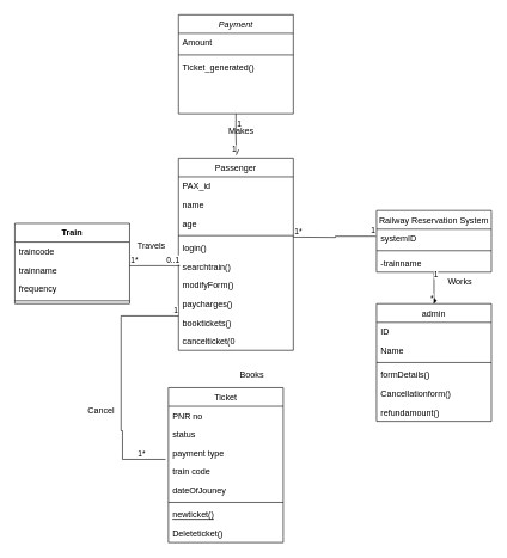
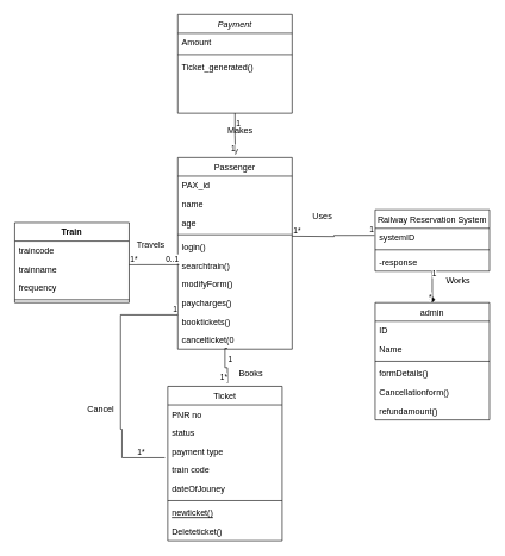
  <mxCell id="0" />
  <mxCell id="1" parent="0" />
  <mxCell id="2" value="Payment" style="swimlane;fontStyle=2;align=center;verticalAlign=top;childLayout=stackLayout;horizontal=1;startSize=26;horizontalStack=0;resizeParent=1;resizeLast=0;collapsible=1;marginBottom=0;rounded=0;shadow=0;strokeWidth=1;" parent="1" vertex="1"><mxGeometry x="248" y="20" width="160" height="138" as="geometry"><mxRectangle x="230" y="140" width="160" height="26" as="alternateBounds" /></mxGeometry></mxCell>
  <mxCell id="3" value="Amount" style="text;align=left;verticalAlign=top;spacingLeft=4;spacingRight=4;overflow=hidden;rotatable=0;points=[[0,0.5],[1,0.5]];portConstraint=eastwest;" parent="2" vertex="1"><mxGeometry y="26" width="160" height="26" as="geometry" /></mxCell>
  <mxCell id="4" value="" style="line;html=1;strokeWidth=1;align=left;verticalAlign=middle;spacingTop=-1;spacingLeft=3;spacingRight=3;rotatable=0;labelPosition=right;points=[];portConstraint=eastwest;" parent="2" vertex="1"><mxGeometry y="52" width="160" height="8" as="geometry" /></mxCell>
  <mxCell id="5" value="Ticket_generated()" style="text;align=left;verticalAlign=top;spacingLeft=4;spacingRight=4;overflow=hidden;rotatable=0;points=[[0,0.5],[1,0.5]];portConstraint=eastwest;" parent="2" vertex="1"><mxGeometry y="60" width="160" height="26" as="geometry" /></mxCell>
  <mxCell id="6" value="Ticket" style="swimlane;fontStyle=0;align=center;verticalAlign=top;childLayout=stackLayout;horizontal=1;startSize=26;horizontalStack=0;resizeParent=1;resizeLast=0;collapsible=1;marginBottom=0;rounded=0;shadow=0;strokeWidth=1;" parent="1" vertex="1"><mxGeometry x="234" y="540" width="160" height="216" as="geometry"><mxRectangle x="130" y="380" width="160" height="26" as="alternateBounds" /></mxGeometry></mxCell>
  <mxCell id="7" value="PNR no" style="text;align=left;verticalAlign=top;spacingLeft=4;spacingRight=4;overflow=hidden;rotatable=0;points=[[0,0.5],[1,0.5]];portConstraint=eastwest;" parent="6" vertex="1"><mxGeometry y="26" width="160" height="26" as="geometry" /></mxCell>
  <mxCell id="8" value="status" style="text;align=left;verticalAlign=top;spacingLeft=4;spacingRight=4;overflow=hidden;rotatable=0;points=[[0,0.5],[1,0.5]];portConstraint=eastwest;rounded=0;shadow=0;html=0;" parent="6" vertex="1"><mxGeometry y="52" width="160" height="26" as="geometry" /></mxCell>
  <mxCell id="9" value="payment type" style="text;align=left;verticalAlign=top;spacingLeft=4;spacingRight=4;overflow=hidden;rotatable=0;points=[[0,0.5],[1,0.5]];portConstraint=eastwest;rounded=0;shadow=0;html=0;" vertex="1" parent="6"><mxGeometry y="78" width="160" height="26" as="geometry" /></mxCell>
  <mxCell id="10" value="train code" style="text;align=left;verticalAlign=top;spacingLeft=4;spacingRight=4;overflow=hidden;rotatable=0;points=[[0,0.5],[1,0.5]];portConstraint=eastwest;rounded=0;shadow=0;html=0;" vertex="1" parent="6"><mxGeometry y="104" width="160" height="26" as="geometry" /></mxCell>
  <mxCell id="11" value="dateOfJouney" style="text;align=left;verticalAlign=top;spacingLeft=4;spacingRight=4;overflow=hidden;rotatable=0;points=[[0,0.5],[1,0.5]];portConstraint=eastwest;rounded=0;shadow=0;html=0;" vertex="1" parent="6"><mxGeometry y="130" width="160" height="26" as="geometry" /></mxCell>
  <mxCell id="12" value="" style="line;html=1;strokeWidth=1;align=left;verticalAlign=middle;spacingTop=-1;spacingLeft=3;spacingRight=3;rotatable=0;labelPosition=right;points=[];portConstraint=eastwest;" parent="6" vertex="1"><mxGeometry y="156" width="160" height="8" as="geometry" /></mxCell>
  <mxCell id="13" value="newticket()" style="text;align=left;verticalAlign=top;spacingLeft=4;spacingRight=4;overflow=hidden;rotatable=0;points=[[0,0.5],[1,0.5]];portConstraint=eastwest;fontStyle=4" parent="6" vertex="1"><mxGeometry y="164" width="160" height="26" as="geometry" /></mxCell>
  <mxCell id="14" value="Deleteticket()" style="text;align=left;verticalAlign=top;spacingLeft=4;spacingRight=4;overflow=hidden;rotatable=0;points=[[0,0.5],[1,0.5]];portConstraint=eastwest;" parent="6" vertex="1"><mxGeometry y="190" width="160" height="26" as="geometry" /></mxCell>
  <mxCell id="15" value="Railway Reservation System" style="swimlane;fontStyle=0;align=center;verticalAlign=top;childLayout=stackLayout;horizontal=1;startSize=26;horizontalStack=0;resizeParent=1;resizeLast=0;collapsible=1;marginBottom=0;rounded=0;shadow=0;strokeWidth=1;" parent="1" vertex="1"><mxGeometry x="524" y="293" width="160" height="86" as="geometry"><mxRectangle x="340" y="380" width="170" height="26" as="alternateBounds" /></mxGeometry></mxCell>
  <mxCell id="16" value="systemID" style="text;align=left;verticalAlign=top;spacingLeft=4;spacingRight=4;overflow=hidden;rotatable=0;points=[[0,0.5],[1,0.5]];portConstraint=eastwest;" parent="15" vertex="1"><mxGeometry y="26" width="160" height="26" as="geometry" /></mxCell>
  <mxCell id="17" value="" style="line;html=1;strokeWidth=1;align=left;verticalAlign=middle;spacingTop=-1;spacingLeft=3;spacingRight=3;rotatable=0;labelPosition=right;points=[];portConstraint=eastwest;" parent="15" vertex="1"><mxGeometry y="52" width="160" height="8" as="geometry" /></mxCell>
- <mxCell id="18" value="-trainname" style="text;align=left;verticalAlign=top;spacingLeft=4;spacingRight=4;overflow=hidden;rotatable=0;points=[[0,0.5],[1,0.5]];portConstraint=eastwest;" vertex="1" parent="15"><mxGeometry y="60" width="160" height="26" as="geometry" /></mxCell>
+ <mxCell id="18" value="-response" style="text;align=left;verticalAlign=top;spacingLeft=4;spacingRight=4;overflow=hidden;rotatable=0;points=[[0,0.5],[1,0.5]];portConstraint=eastwest;" vertex="1" parent="15"><mxGeometry y="60" width="160" height="26" as="geometry" /></mxCell>
  <mxCell id="19" value="Passenger" style="swimlane;fontStyle=0;align=center;verticalAlign=top;childLayout=stackLayout;horizontal=1;startSize=26;horizontalStack=0;resizeParent=1;resizeLast=0;collapsible=1;marginBottom=0;rounded=0;shadow=0;strokeWidth=1;" parent="1" vertex="1"><mxGeometry x="248" y="220" width="160" height="268" as="geometry"><mxRectangle x="550" y="140" width="160" height="26" as="alternateBounds" /></mxGeometry></mxCell>
  <mxCell id="20" value="PAX_id" style="text;align=left;verticalAlign=top;spacingLeft=4;spacingRight=4;overflow=hidden;rotatable=0;points=[[0,0.5],[1,0.5]];portConstraint=eastwest;" parent="19" vertex="1"><mxGeometry y="26" width="160" height="26" as="geometry" /></mxCell>
  <mxCell id="21" value="name" style="text;align=left;verticalAlign=top;spacingLeft=4;spacingRight=4;overflow=hidden;rotatable=0;points=[[0,0.5],[1,0.5]];portConstraint=eastwest;rounded=0;shadow=0;html=0;" parent="19" vertex="1"><mxGeometry y="52" width="160" height="26" as="geometry" /></mxCell>
  <mxCell id="22" value="age" style="text;align=left;verticalAlign=top;spacingLeft=4;spacingRight=4;overflow=hidden;rotatable=0;points=[[0,0.5],[1,0.5]];portConstraint=eastwest;rounded=0;shadow=0;html=0;" parent="19" vertex="1"><mxGeometry y="78" width="160" height="26" as="geometry" /></mxCell>
  <mxCell id="23" value="" style="line;html=1;strokeWidth=1;align=left;verticalAlign=middle;spacingTop=-1;spacingLeft=3;spacingRight=3;rotatable=0;labelPosition=right;points=[];portConstraint=eastwest;" parent="19" vertex="1"><mxGeometry y="104" width="160" height="8" as="geometry" /></mxCell>
  <mxCell id="24" value="login()" style="text;align=left;verticalAlign=top;spacingLeft=4;spacingRight=4;overflow=hidden;rotatable=0;points=[[0,0.5],[1,0.5]];portConstraint=eastwest;" parent="19" vertex="1"><mxGeometry y="112" width="160" height="26" as="geometry" /></mxCell>
  <mxCell id="25" value="searchtrain()" style="text;align=left;verticalAlign=top;spacingLeft=4;spacingRight=4;overflow=hidden;rotatable=0;points=[[0,0.5],[1,0.5]];portConstraint=eastwest;" parent="19" vertex="1"><mxGeometry y="138" width="160" height="26" as="geometry" /></mxCell>
  <mxCell id="26" value="modifyForm()" style="text;align=left;verticalAlign=top;spacingLeft=4;spacingRight=4;overflow=hidden;rotatable=0;points=[[0,0.5],[1,0.5]];portConstraint=eastwest;" vertex="1" parent="19"><mxGeometry y="164" width="160" height="26" as="geometry" /></mxCell>
  <mxCell id="27" value="paycharges()" style="text;align=left;verticalAlign=top;spacingLeft=4;spacingRight=4;overflow=hidden;rotatable=0;points=[[0,0.5],[1,0.5]];portConstraint=eastwest;" vertex="1" parent="19"><mxGeometry y="190" width="160" height="26" as="geometry" /></mxCell>
  <mxCell id="28" value="booktickets()" style="text;align=left;verticalAlign=top;spacingLeft=4;spacingRight=4;overflow=hidden;rotatable=0;points=[[0,0.5],[1,0.5]];portConstraint=eastwest;" vertex="1" parent="19"><mxGeometry y="216" width="160" height="26" as="geometry" /></mxCell>
  <mxCell id="29" value="cancelticket(0" style="text;align=left;verticalAlign=top;spacingLeft=4;spacingRight=4;overflow=hidden;rotatable=0;points=[[0,0.5],[1,0.5]];portConstraint=eastwest;" vertex="1" parent="19"><mxGeometry y="242" width="160" height="26" as="geometry" /></mxCell>
  <mxCell id="30" value="admin" style="swimlane;fontStyle=0;align=center;verticalAlign=top;childLayout=stackLayout;horizontal=1;startSize=26;horizontalStack=0;resizeParent=1;resizeLast=0;collapsible=1;marginBottom=0;rounded=0;shadow=0;strokeWidth=1;" vertex="1" parent="1"><mxGeometry x="524" y="423" width="160" height="164" as="geometry"><mxRectangle x="340" y="380" width="170" height="26" as="alternateBounds" /></mxGeometry></mxCell>
  <mxCell id="31" value="ID" style="text;align=left;verticalAlign=top;spacingLeft=4;spacingRight=4;overflow=hidden;rotatable=0;points=[[0,0.5],[1,0.5]];portConstraint=eastwest;" vertex="1" parent="30"><mxGeometry y="26" width="160" height="26" as="geometry" /></mxCell>
  <mxCell id="32" value="Name" style="text;align=left;verticalAlign=top;spacingLeft=4;spacingRight=4;overflow=hidden;rotatable=0;points=[[0,0.5],[1,0.5]];portConstraint=eastwest;" vertex="1" parent="30"><mxGeometry y="52" width="160" height="26" as="geometry" /></mxCell>
  <mxCell id="33" value="" style="line;html=1;strokeWidth=1;align=left;verticalAlign=middle;spacingTop=-1;spacingLeft=3;spacingRight=3;rotatable=0;labelPosition=right;points=[];portConstraint=eastwest;" vertex="1" parent="30"><mxGeometry y="78" width="160" height="8" as="geometry" /></mxCell>
  <mxCell id="34" value="formDetails()" style="text;align=left;verticalAlign=top;spacingLeft=4;spacingRight=4;overflow=hidden;rotatable=0;points=[[0,0.5],[1,0.5]];portConstraint=eastwest;" vertex="1" parent="30"><mxGeometry y="86" width="160" height="26" as="geometry" /></mxCell>
  <mxCell id="35" value="Cancellationform()" style="text;align=left;verticalAlign=top;spacingLeft=4;spacingRight=4;overflow=hidden;rotatable=0;points=[[0,0.5],[1,0.5]];portConstraint=eastwest;" vertex="1" parent="30"><mxGeometry y="112" width="160" height="26" as="geometry" /></mxCell>
  <mxCell id="36" value="refundamount()" style="text;align=left;verticalAlign=top;spacingLeft=4;spacingRight=4;overflow=hidden;rotatable=0;points=[[0,0.5],[1,0.5]];portConstraint=eastwest;" vertex="1" parent="30"><mxGeometry y="138" width="160" height="26" as="geometry" /></mxCell>
  <mxCell id="37" value="Train" style="swimlane;fontStyle=1;align=center;verticalAlign=top;childLayout=stackLayout;horizontal=1;startSize=26;horizontalStack=0;resizeParent=1;resizeParentMax=0;resizeLast=0;collapsible=1;marginBottom=0;whiteSpace=wrap;html=1;" vertex="1" parent="1"><mxGeometry x="20" y="311" width="160" height="112" as="geometry" /></mxCell>
  <mxCell id="38" value="traincode" style="text;strokeColor=none;fillColor=none;align=left;verticalAlign=top;spacingLeft=4;spacingRight=4;overflow=hidden;rotatable=0;points=[[0,0.5],[1,0.5]];portConstraint=eastwest;whiteSpace=wrap;html=1;" vertex="1" parent="37"><mxGeometry y="26" width="160" height="26" as="geometry" /></mxCell>
  <mxCell id="39" value="trainname" style="text;strokeColor=none;fillColor=none;align=left;verticalAlign=top;spacingLeft=4;spacingRight=4;overflow=hidden;rotatable=0;points=[[0,0.5],[1,0.5]];portConstraint=eastwest;whiteSpace=wrap;html=1;" vertex="1" parent="37"><mxGeometry y="52" width="160" height="26" as="geometry" /></mxCell>
  <mxCell id="40" value="frequency" style="text;strokeColor=none;fillColor=none;align=left;verticalAlign=top;spacingLeft=4;spacingRight=4;overflow=hidden;rotatable=0;points=[[0,0.5],[1,0.5]];portConstraint=eastwest;whiteSpace=wrap;html=1;" vertex="1" parent="37"><mxGeometry y="78" width="160" height="26" as="geometry" /></mxCell>
  <mxCell id="41" value="" style="line;strokeWidth=1;fillColor=none;align=left;verticalAlign=middle;spacingTop=-1;spacingLeft=3;spacingRight=3;rotatable=0;labelPosition=right;points=[];portConstraint=eastwest;strokeColor=inherit;" vertex="1" parent="37"><mxGeometry y="104" width="160" height="8" as="geometry" /></mxCell>
  <mxCell id="42" value="" style="endArrow=none;html=1;edgeStyle=orthogonalEdgeStyle;rounded=0;entryX=-0.006;entryY=0.379;entryDx=0;entryDy=0;entryPerimeter=0;" edge="1" parent="1" target="16"><mxGeometry relative="1" as="geometry"><mxPoint x="408" y="330" as="sourcePoint" /><mxPoint x="520" y="330" as="targetPoint" /></mxGeometry></mxCell>
  <mxCell id="43" value="1*" style="edgeLabel;resizable=0;html=1;align=left;verticalAlign=bottom;" connectable="0" vertex="1" parent="42"><mxGeometry x="-1" relative="1" as="geometry" /></mxCell>
  <mxCell id="44" value="1" style="edgeLabel;resizable=0;html=1;align=right;verticalAlign=bottom;" connectable="0" vertex="1" parent="42"><mxGeometry x="1" relative="1" as="geometry" /></mxCell>
  <mxCell id="45" value="" style="endArrow=open;html=1;edgeStyle=orthogonalEdgeStyle;rounded=0;exitX=0.5;exitY=1;exitDx=0;exitDy=0;entryX=0.504;entryY=-0.014;entryDx=0;entryDy=0;entryPerimeter=0;" edge="1" parent="1" source="2" target="19"><mxGeometry relative="1" as="geometry"><mxPoint x="420" y="180" as="sourcePoint" /><mxPoint x="580" y="180" as="targetPoint" /></mxGeometry></mxCell>
  <mxCell id="46" value="1" style="edgeLabel;resizable=0;html=1;align=left;verticalAlign=bottom;" connectable="0" vertex="1" parent="45"><mxGeometry x="-1" relative="1" as="geometry"><mxPoint y="22" as="offset" /></mxGeometry></mxCell>
  <mxCell id="47" value="1" style="edgeLabel;resizable=0;html=1;align=right;verticalAlign=bottom;" connectable="0" vertex="1" parent="45"><mxGeometry x="1" relative="1" as="geometry" /></mxCell>
  <mxCell id="48" value="" style="endArrow=diamond;html=1;edgeStyle=orthogonalEdgeStyle;rounded=0;exitX=0.49;exitY=1.071;exitDx=0;exitDy=0;exitPerimeter=0;entryX=0.5;entryY=0;entryDx=0;entryDy=0;" edge="1" parent="1" source="18" target="30"><mxGeometry relative="1" as="geometry"><mxPoint x="420" y="460" as="sourcePoint" /><mxPoint x="580" y="460" as="targetPoint" /><Array as="points"><mxPoint x="604" y="381" /></Array></mxGeometry></mxCell>
  <mxCell id="49" value="1" style="edgeLabel;resizable=0;html=1;align=left;verticalAlign=bottom;" connectable="0" vertex="1" parent="48"><mxGeometry x="-1" relative="1" as="geometry"><mxPoint y="9" as="offset" /></mxGeometry></mxCell>
  <mxCell id="50" value="*" style="edgeLabel;resizable=0;html=1;align=right;verticalAlign=bottom;" connectable="0" vertex="1" parent="48"><mxGeometry x="1" relative="1" as="geometry" /></mxCell>
+ <mxCell id="51" value="" style="endArrow=none;html=1;edgeStyle=orthogonalEdgeStyle;rounded=0;exitX=0.434;exitY=0.955;exitDx=0;exitDy=0;exitPerimeter=0;entryX=0.522;entryY=-0.019;entryDx=0;entryDy=0;entryPerimeter=0;" edge="1" parent="1" source="29" target="6"><mxGeometry relative="1" as="geometry"><mxPoint x="300" y="580" as="sourcePoint" /><mxPoint x="460" y="580" as="targetPoint" /><Array as="points"><mxPoint x="314" y="487" /><mxPoint x="314" y="514" /><mxPoint x="317" y="514" /></Array></mxGeometry></mxCell>
+ <mxCell id="52" value="1" style="edgeLabel;resizable=0;html=1;align=left;verticalAlign=bottom;" connectable="0" vertex="1" parent="51"><mxGeometry x="-1" relative="1" as="geometry"><mxPoint y="23" as="offset" /></mxGeometry></mxCell>
+ <mxCell id="53" value="1*" style="edgeLabel;resizable=0;html=1;align=right;verticalAlign=bottom;" connectable="0" vertex="1" parent="51"><mxGeometry x="1" relative="1" as="geometry" /></mxCell>
  <mxCell id="54" value="" style="endArrow=none;html=1;edgeStyle=orthogonalEdgeStyle;rounded=0;" edge="1" parent="1"><mxGeometry relative="1" as="geometry"><mxPoint x="180" y="370" as="sourcePoint" /><mxPoint x="250" y="370" as="targetPoint" /></mxGeometry></mxCell>
  <mxCell id="55" value="1*" style="edgeLabel;resizable=0;html=1;align=left;verticalAlign=bottom;" connectable="0" vertex="1" parent="54"><mxGeometry x="-1" relative="1" as="geometry" /></mxCell>
  <mxCell id="56" value="0..1" style="edgeLabel;resizable=0;html=1;align=right;verticalAlign=bottom;" connectable="0" vertex="1" parent="54"><mxGeometry x="1" relative="1" as="geometry" /></mxCell>
  <mxCell id="57" value="" style="endArrow=none;html=1;edgeStyle=orthogonalEdgeStyle;rounded=0;exitX=-0.025;exitY=0.846;exitDx=0;exitDy=0;exitPerimeter=0;" edge="1" parent="1" source="9"><mxGeometry relative="1" as="geometry"><mxPoint x="88" y="440" as="sourcePoint" /><mxPoint x="248" y="440" as="targetPoint" /><Array as="points"><mxPoint x="170" y="640" /><mxPoint x="170" y="600" /><mxPoint x="168" y="600" /><mxPoint x="168" y="440" /></Array></mxGeometry></mxCell>
  <mxCell id="58" value="1*" style="edgeLabel;resizable=0;html=1;align=left;verticalAlign=bottom;" connectable="0" vertex="1" parent="57"><mxGeometry x="-1" relative="1" as="geometry"><mxPoint x="-40" as="offset" /></mxGeometry></mxCell>
  <mxCell id="59" value="1" style="edgeLabel;resizable=0;html=1;align=right;verticalAlign=bottom;" connectable="0" vertex="1" parent="57"><mxGeometry x="1" relative="1" as="geometry" /></mxCell>
  <mxCell id="60" value="Cancel" style="text;html=1;align=center;verticalAlign=middle;resizable=0;points=[];autosize=1;strokeColor=none;fillColor=none;" vertex="1" parent="1"><mxGeometry x="110" y="558" width="60" height="30" as="geometry" /></mxCell>
  <mxCell id="61" value="Travels" style="text;html=1;align=center;verticalAlign=middle;resizable=0;points=[];autosize=1;strokeColor=none;fillColor=none;" vertex="1" parent="1"><mxGeometry x="180" y="328" width="60" height="30" as="geometry" /></mxCell>
  <mxCell id="62" value="Books" style="text;html=1;align=center;verticalAlign=middle;resizable=0;points=[];autosize=1;strokeColor=none;fillColor=none;" vertex="1" parent="1"><mxGeometry x="320" y="508" width="60" height="30" as="geometry" /></mxCell>
  <mxCell id="63" value="Works" style="text;html=1;align=center;verticalAlign=middle;resizable=0;points=[];autosize=1;strokeColor=none;fillColor=none;" vertex="1" parent="1"><mxGeometry x="610" y="378" width="60" height="30" as="geometry" /></mxCell>
  <mxCell id="64" value="Makes" style="text;html=1;align=center;verticalAlign=middle;resizable=0;points=[];autosize=1;strokeColor=none;fillColor=none;" vertex="1" parent="1"><mxGeometry x="305" y="168" width="60" height="30" as="geometry" /></mxCell>
+ <mxCell id="65" value="Uses" style="text;html=1;align=center;verticalAlign=middle;resizable=0;points=[];autosize=1;strokeColor=none;fillColor=none;" vertex="1" parent="1"><mxGeometry x="425" y="288" width="50" height="30" as="geometry" /></mxCell>
